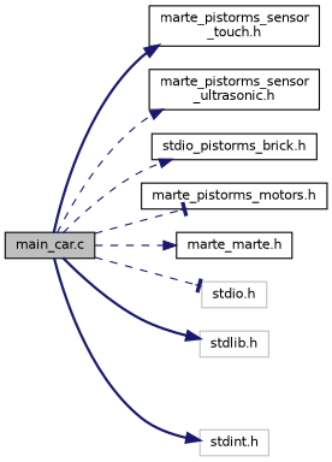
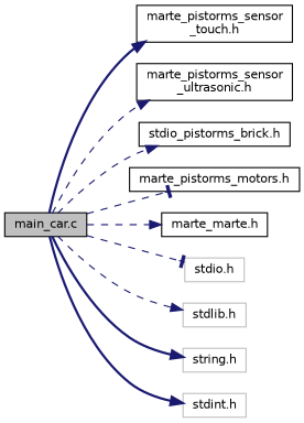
  digraph {
    rankdir=LR
    node [color=black fillcolor=white fontname=Helvetica fontsize=10 shape=record style=filled]
    edge [arrowhead=normal color=midnightblue fontname=Helvetica fontsize=10 labelfontname=Helvetica labelfontsize=10 style=dashed]
    n1 [fillcolor=grey75 fontcolor=black height=0.2 label="main_car.c" width=0.4]
    n2 [height=0.2 label="marte_pistorms_sensor\l_touch.h" width=0.4]
    n3 [height=0.2 label="marte_pistorms_sensor\l_ultrasonic.h" width=0.4]
    n4 [height=0.2 label="stdio_pistorms_brick.h" width=0.4]
    n5 [height=0.2 label="marte_pistorms_motors.h" width=0.4]
    n6 [height=0.2 label="marte_marte.h" width=0.4]
    n7 [color=grey75 height=0.2 label="stdio.h" width=0.4]
    n8 [color=grey75 height=0.2 label="stdlib.h" width=0.4]
+   n9 [color=grey75 height=0.2 label="string.h" width=0.4]
    n10 [color=grey75 height=0.2 label="stdint.h" width=0.4]
    n1 -> n2 [style=bold]
    n1 -> n3
    n1 -> n4
    n1 -> n5 [arrowhead=tee]
    n1 -> n6
    n1 -> n7 [arrowhead=tee]
-   n1 -> n8 [style=bold]
+   n1 -> n8
+   n1 -> n9 [style=bold]
    n1 -> n10 [style=bold]
  }
